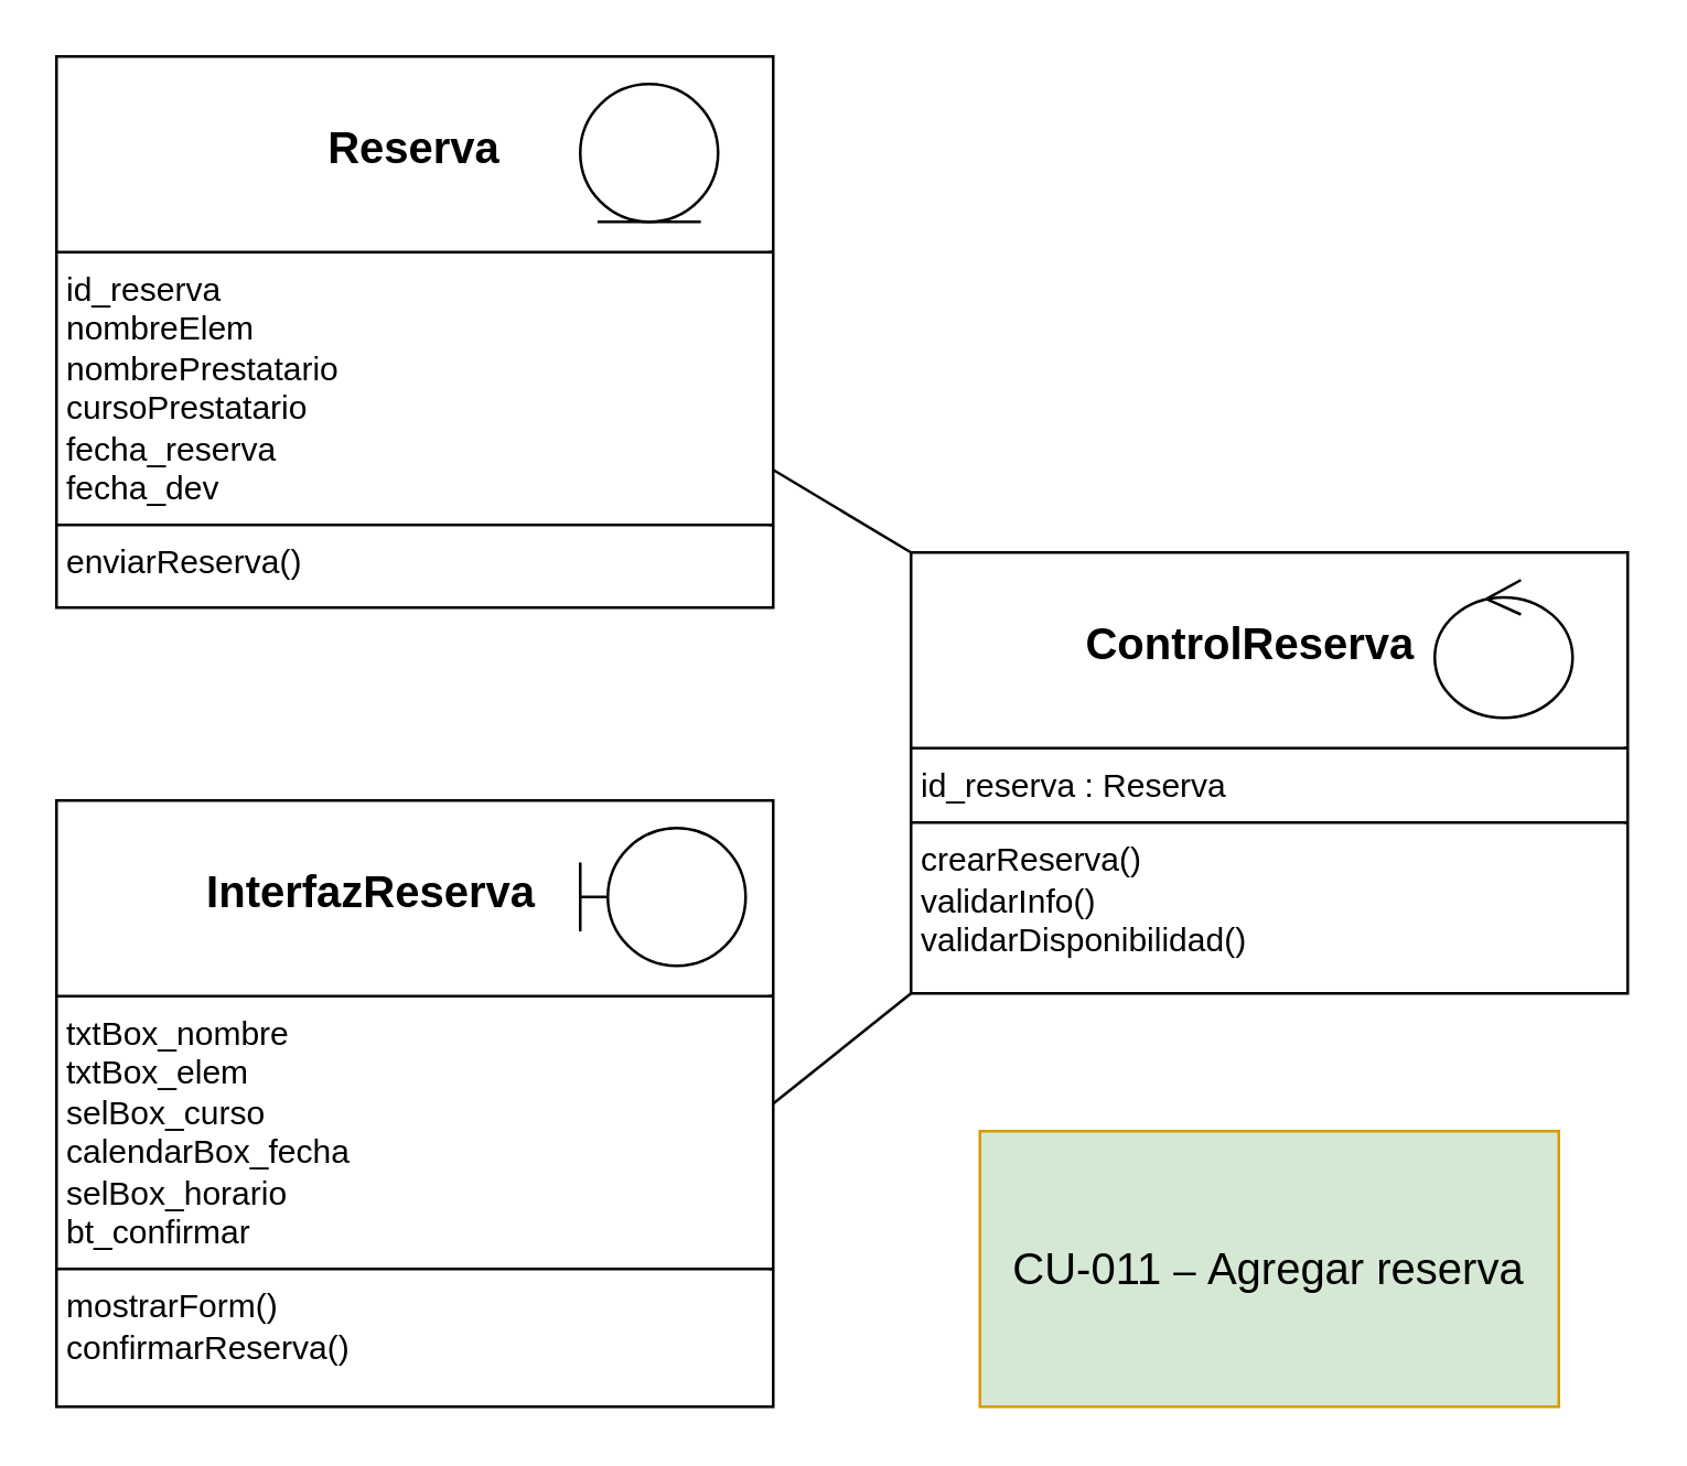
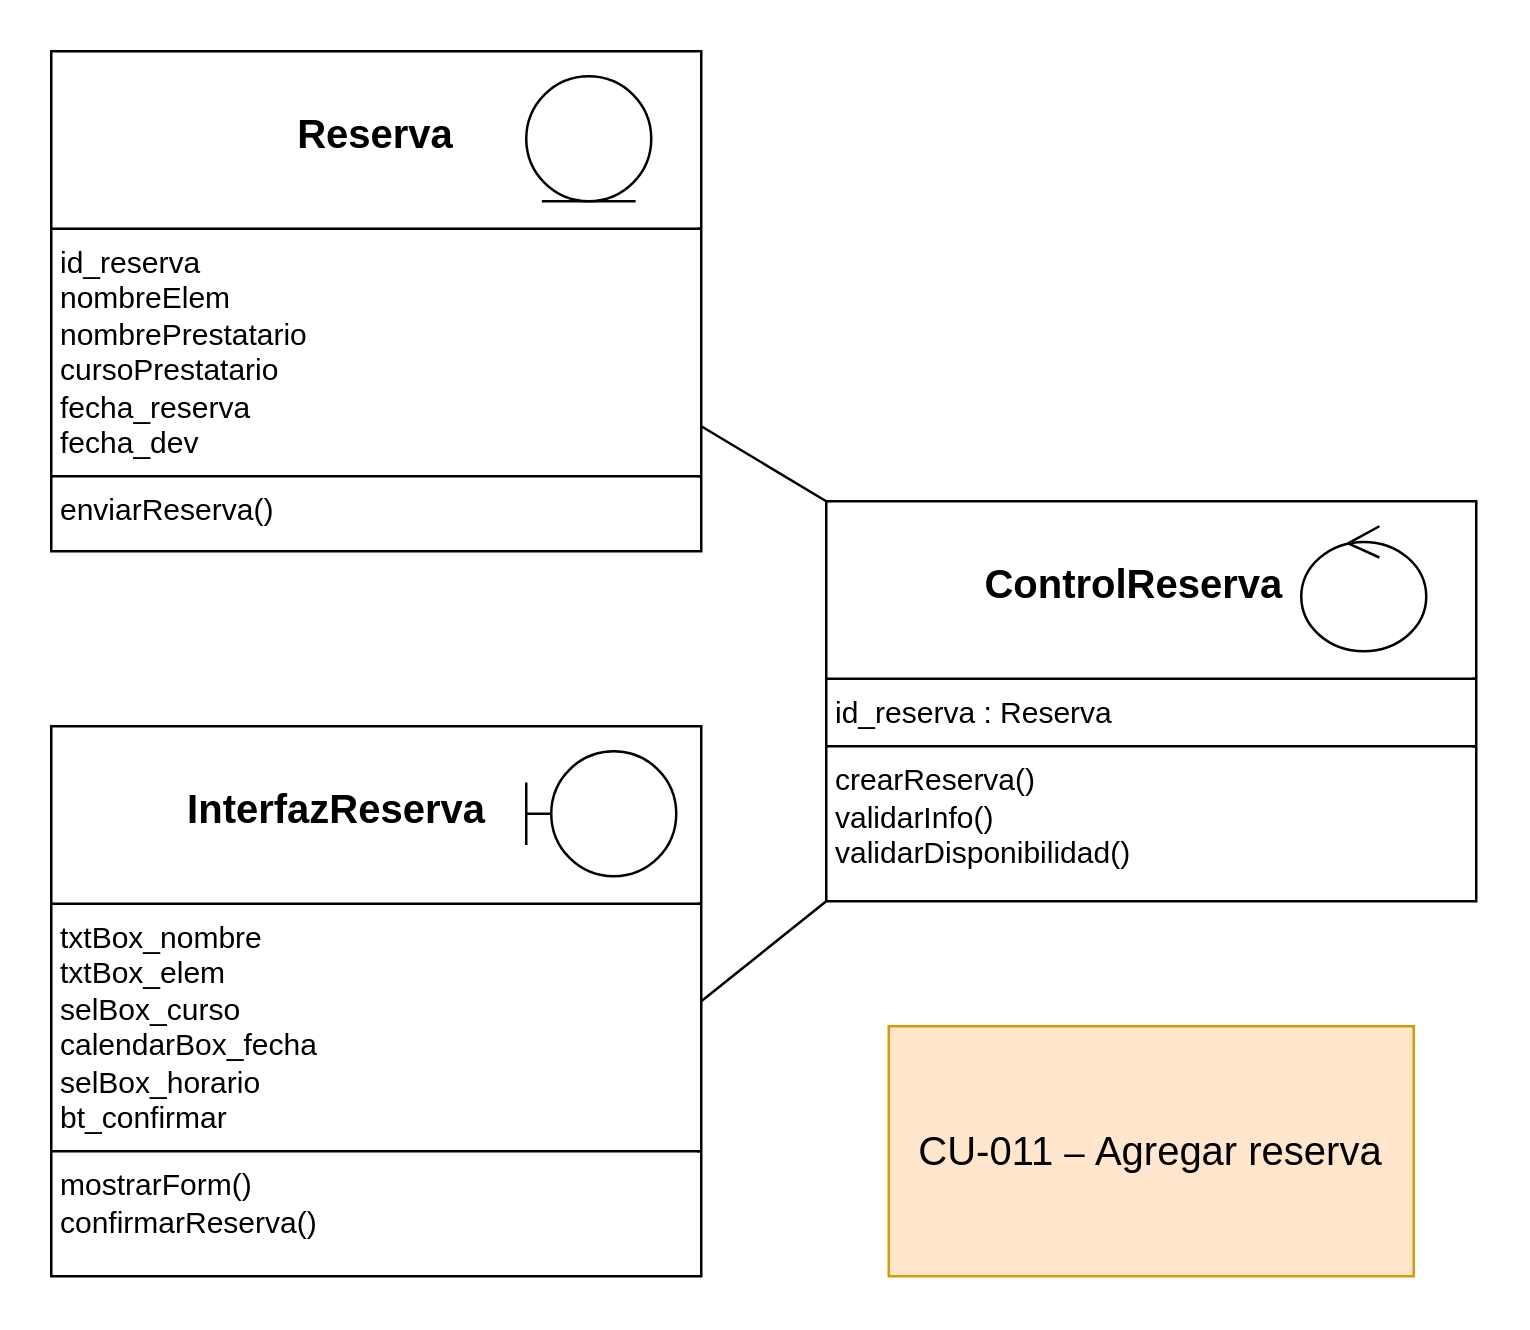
  <mxCell id="0" />
  <mxCell id="1" parent="0" />
- <mxCell id="2" value="&lt;font style=&quot;font-size: 16px;&quot;&gt;CU-011&amp;nbsp;&lt;span style=&quot;font-size:11.0pt;mso-bidi-font-size:12.0pt;&lt;br/&gt;line-height:150%;font-family:&amp;quot;Calibri&amp;quot;,sans-serif;mso-fareast-font-family:Calibri;&lt;br/&gt;mso-fareast-theme-font:minor-latin;mso-bidi-font-family:Arial;mso-ansi-language:&lt;br/&gt;ES-AR;mso-fareast-language:EN-US;mso-bidi-language:AR-SA&quot;&gt;–&amp;nbsp;&lt;/span&gt;Agregar reserva&lt;/font&gt;" style="rounded=0;whiteSpace=wrap;html=1;fillColor=#d5e8d4;strokeColor=#d79b00;" parent="1" vertex="1"><mxGeometry x="355" y="410" width="210" height="100" as="geometry" /></mxCell>
+ <mxCell id="2" value="&lt;font style=&quot;font-size: 16px;&quot;&gt;CU-011&amp;nbsp;&lt;span style=&quot;font-size:11.0pt;mso-bidi-font-size:12.0pt;&lt;br/&gt;line-height:150%;font-family:&amp;quot;Calibri&amp;quot;,sans-serif;mso-fareast-font-family:Calibri;&lt;br/&gt;mso-fareast-theme-font:minor-latin;mso-bidi-font-family:Arial;mso-ansi-language:&lt;br/&gt;ES-AR;mso-fareast-language:EN-US;mso-bidi-language:AR-SA&quot;&gt;–&amp;nbsp;&lt;/span&gt;Agregar reserva&lt;/font&gt;" style="rounded=0;whiteSpace=wrap;html=1;fillColor=#ffe6cc;strokeColor=#d79b00;" parent="1" vertex="1"><mxGeometry x="355" y="410" width="210" height="100" as="geometry" /></mxCell>
  <mxCell id="3" style="edgeStyle=none;curved=1;rounded=0;orthogonalLoop=1;jettySize=auto;html=1;entryX=0;entryY=0;entryDx=0;entryDy=0;fontSize=12;startSize=8;endSize=8;endArrow=none;endFill=0;exitX=1;exitY=0.75;exitDx=0;exitDy=0;" parent="1" source="9" target="7" edge="1"><mxGeometry relative="1" as="geometry"><mxPoint x="360" y="0" as="targetPoint" /><mxPoint x="280" y="165" as="sourcePoint" /></mxGeometry></mxCell>
  <mxCell id="4" style="edgeStyle=none;curved=1;rounded=0;orthogonalLoop=1;jettySize=auto;html=1;exitX=1;exitY=0.5;exitDx=0;exitDy=0;entryX=0;entryY=1;entryDx=0;entryDy=0;fontSize=12;startSize=8;endSize=8;endArrow=none;endFill=0;startArrow=none;startFill=0;" parent="1" source="5" target="7" edge="1"><mxGeometry relative="1" as="geometry" /></mxCell>
  <mxCell id="5" value="&lt;p style=&quot;margin: 4px 0px 0px; text-align: center; line-height: 500%;&quot;&gt;&lt;span style=&quot;font-size: 16px;&quot;&gt;&lt;b&gt;InterfazReserva&amp;nbsp; &amp;nbsp; &amp;nbsp; &amp;nbsp;&lt;/b&gt;&lt;/span&gt;&lt;/p&gt;&lt;hr size=&quot;1&quot; style=&quot;border-style:solid;&quot;&gt;&lt;p style=&quot;margin:0px;margin-left:4px;&quot;&gt;&lt;span style=&quot;background-color: initial;&quot;&gt;txtBox_nombre&lt;/span&gt;&lt;br&gt;&lt;/p&gt;&lt;p style=&quot;margin:0px;margin-left:4px;&quot;&gt;txtBox_elem&lt;/p&gt;&lt;p style=&quot;margin:0px;margin-left:4px;&quot;&gt;selBox_curso&lt;br&gt;&lt;/p&gt;&lt;p style=&quot;margin:0px;margin-left:4px;&quot;&gt;calendarBox_fecha&lt;br&gt;&lt;/p&gt;&lt;p style=&quot;margin:0px;margin-left:4px;&quot;&gt;selBox_horario&lt;br&gt;&lt;/p&gt;&lt;p style=&quot;margin:0px;margin-left:4px;&quot;&gt;bt_confirmar&lt;/p&gt;&lt;hr size=&quot;1&quot; style=&quot;border-style:solid;&quot;&gt;&lt;p style=&quot;margin:0px;margin-left:4px;&quot;&gt;&lt;span style=&quot;background-color: initial;&quot;&gt;mostrarForm()&lt;/span&gt;&lt;br&gt;&lt;/p&gt;&lt;p style=&quot;margin:0px;margin-left:4px;&quot;&gt;&lt;span style=&quot;background-color: initial;&quot;&gt;confirmarReserva()&lt;/span&gt;&lt;/p&gt;&lt;p style=&quot;margin:0px;margin-left:4px;&quot;&gt;&lt;br&gt;&lt;/p&gt;" style="verticalAlign=top;align=left;overflow=fill;html=1;whiteSpace=wrap;spacingTop=0;spacingBottom=0;" parent="1" vertex="1"><mxGeometry x="20" y="290" width="260" height="220" as="geometry" /></mxCell>
  <mxCell id="6" value="" style="shape=umlBoundary;whiteSpace=wrap;html=1;" parent="1" vertex="1"><mxGeometry x="210" y="300" width="60" height="50" as="geometry" /></mxCell>
  <mxCell id="7" value="&lt;p style=&quot;margin: 4px 0px 0px; text-align: center; line-height: 500%;&quot;&gt;&lt;span style=&quot;font-size: 16px;&quot;&gt;&lt;b&gt;ControlReserva&amp;nbsp; &amp;nbsp;&lt;/b&gt;&lt;/span&gt;&lt;/p&gt;&lt;hr size=&quot;1&quot; style=&quot;border-style:solid;&quot;&gt;&lt;p style=&quot;margin:0px;margin-left:4px;&quot;&gt;id_reserva : Reserva&lt;/p&gt;&lt;hr size=&quot;1&quot; style=&quot;border-style:solid;&quot;&gt;&lt;p style=&quot;margin:0px;margin-left:4px;&quot;&gt;&lt;span style=&quot;background-color: initial;&quot;&gt;crearReserva()&lt;/span&gt;&lt;/p&gt;&lt;p style=&quot;margin:0px;margin-left:4px;&quot;&gt;validarInfo()&lt;span style=&quot;background-color: initial;&quot;&gt;&lt;br&gt;&lt;/span&gt;&lt;/p&gt;&lt;p style=&quot;margin:0px;margin-left:4px;&quot;&gt;&lt;span style=&quot;background-color: initial;&quot;&gt;validarDisponibilidad&lt;/span&gt;&lt;span style=&quot;background-color: initial;&quot;&gt;()&lt;/span&gt;&lt;/p&gt;&lt;p style=&quot;margin:0px;margin-left:4px;&quot;&gt;&lt;br&gt;&lt;/p&gt;" style="verticalAlign=top;align=left;overflow=fill;html=1;whiteSpace=wrap;spacingTop=0;spacingBottom=0;" parent="1" vertex="1"><mxGeometry x="330" y="200" width="260" height="160" as="geometry" /></mxCell>
  <mxCell id="8" value="" style="shape=umlControl;whiteSpace=wrap;html=1;perimeter=ellipsePerimeter;" parent="1" vertex="1"><mxGeometry x="520" y="210" width="50" height="50" as="geometry" /></mxCell>
  <mxCell id="9" value="&lt;p style=&quot;margin: 4px 0px 0px; text-align: center; line-height: 500%;&quot;&gt;&lt;span style=&quot;font-size: 16px;&quot;&gt;&lt;b&gt;Reserva&lt;/b&gt;&lt;/span&gt;&lt;/p&gt;&lt;hr size=&quot;1&quot; style=&quot;border-style:solid;&quot;&gt;&lt;p style=&quot;margin:0px;margin-left:4px;&quot;&gt;id_reserva&lt;/p&gt;&lt;p style=&quot;margin:0px;margin-left:4px;&quot;&gt;nombreElem&lt;/p&gt;&lt;p style=&quot;margin:0px;margin-left:4px;&quot;&gt;nombrePrestatario&lt;/p&gt;&lt;p style=&quot;margin:0px;margin-left:4px;&quot;&gt;cursoPrestatario&lt;/p&gt;&lt;p style=&quot;margin:0px;margin-left:4px;&quot;&gt;fecha_reserva&lt;/p&gt;&lt;p style=&quot;margin:0px;margin-left:4px;&quot;&gt;fecha_dev&lt;/p&gt;&lt;hr size=&quot;1&quot; style=&quot;border-style:solid;&quot;&gt;&lt;p style=&quot;margin:0px;margin-left:4px;&quot;&gt;&lt;span style=&quot;background-color: initial;&quot;&gt;enviarReserva()&lt;/span&gt;&lt;/p&gt;&lt;p style=&quot;margin:0px;margin-left:4px;&quot;&gt;&lt;br&gt;&lt;/p&gt;" style="verticalAlign=top;align=left;overflow=fill;html=1;whiteSpace=wrap;spacingTop=0;spacingBottom=0;" parent="1" vertex="1"><mxGeometry x="20" y="20" width="260" height="200" as="geometry" /></mxCell>
  <mxCell id="10" value="" style="ellipse;shape=umlEntity;whiteSpace=wrap;html=1;" parent="1" vertex="1"><mxGeometry x="210" y="30" width="50" height="50" as="geometry" /></mxCell>
